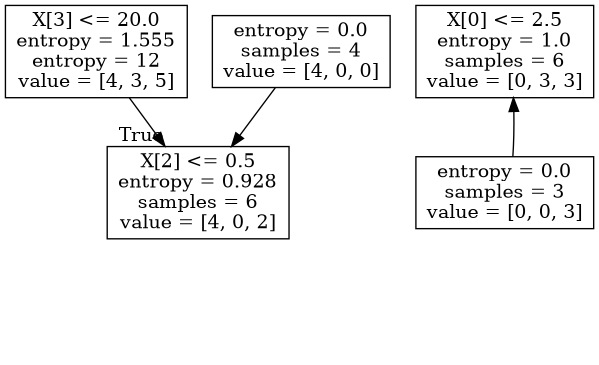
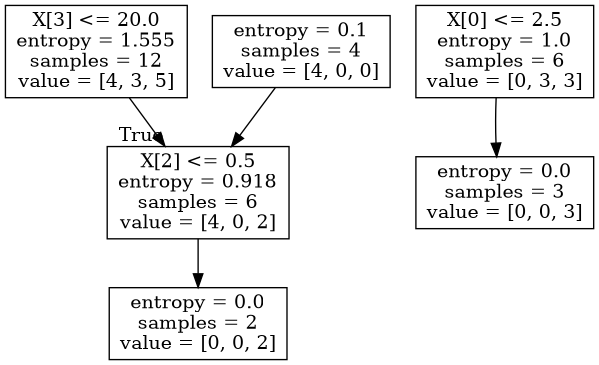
  digraph {
    node [shape=box]
-   n1 [label="X[3] <= 20.0\nentropy = 1.555\nentropy = 12\nvalue = [4, 3, 5]"]
-   n2 [label="X[2] <= 0.5\nentropy = 0.928\nsamples = 6\nvalue = [4, 0, 2]"]
+   n1 [label="X[3] <= 20.0\nentropy = 1.555\nsamples = 12\nvalue = [4, 3, 5]"]
+   n2 [label="X[2] <= 0.5\nentropy = 0.918\nsamples = 6\nvalue = [4, 0, 2]"]
+   n3 [label="entropy = 0.0\nsamples = 2\nvalue = [0, 0, 2]"]
    n4 [label="X[0] <= 2.5\nentropy = 1.0\nsamples = 6\nvalue = [0, 3, 3]"]
    n5 [label="entropy = 0.0\nsamples = 3\nvalue = [0, 0, 3]"]
-   n6 [label="entropy = 0.0\nsamples = 4\nvalue = [4, 0, 0]"]
+   n6 [label="entropy = 0.1\nsamples = 4\nvalue = [4, 0, 0]"]
    n1 -> n2 [headlabel=True labelangle=45 labeldistance=2.5]
-   n5 -> n4
+   n2 -> n3
+   n4 -> n5
    n6 -> n2
  }
